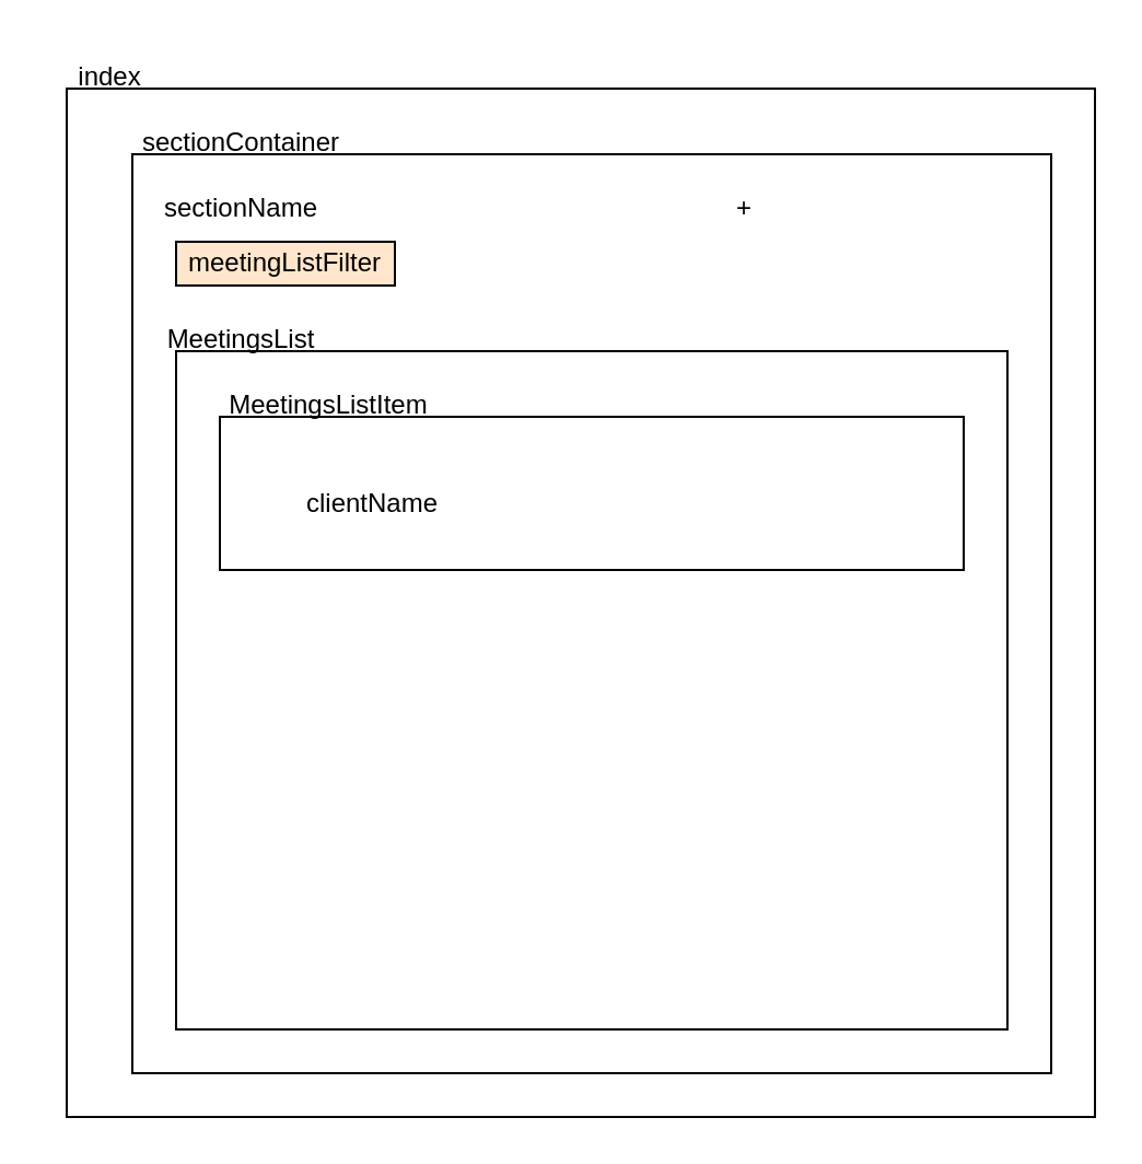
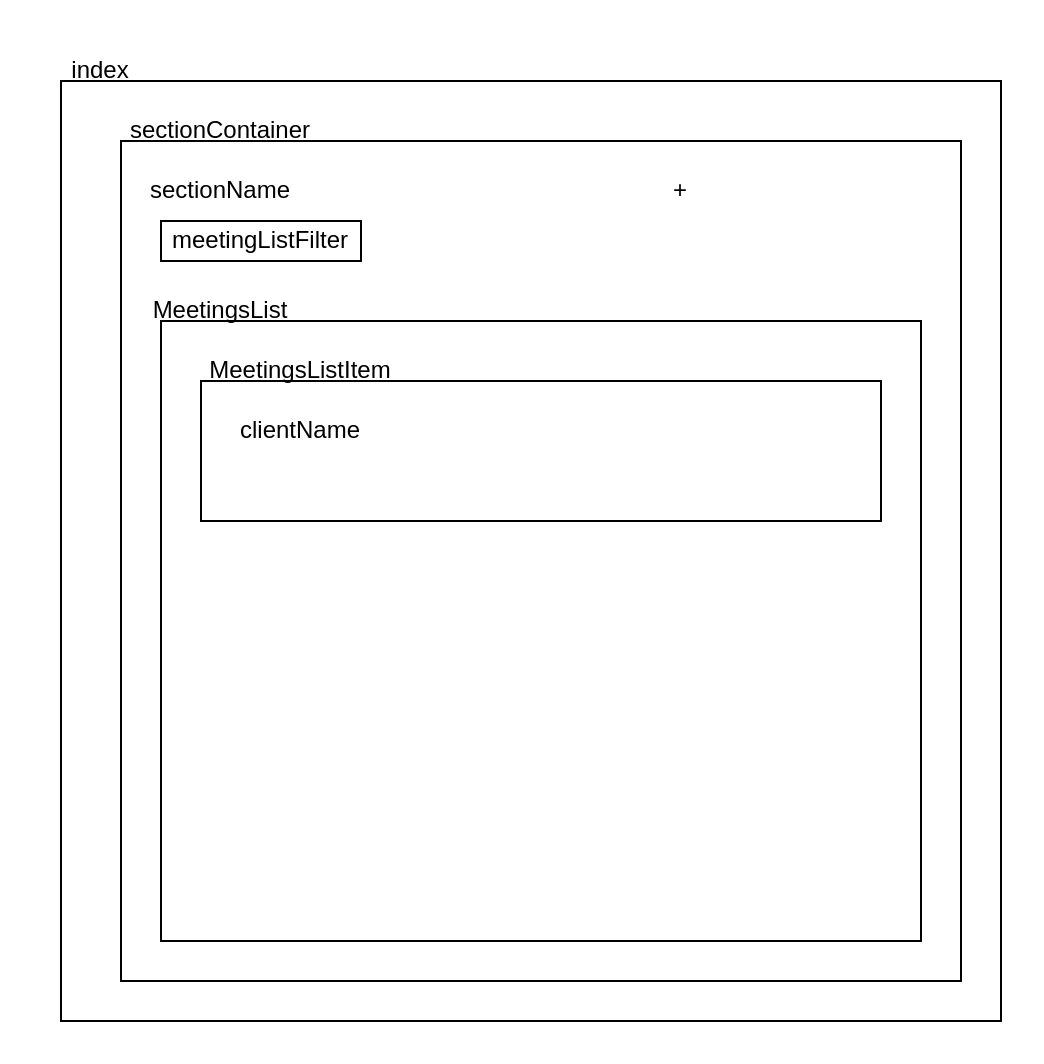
  <mxCell id="0" />
  <mxCell id="1" parent="0" />
  <mxCell id="2" value="" style="whiteSpace=wrap;html=1;aspect=fixed;" vertex="1" parent="1"><mxGeometry x="30" y="40" width="470" height="470" as="geometry" /></mxCell>
  <mxCell id="3" value="index" style="text;html=1;strokeColor=none;fillColor=none;align=center;verticalAlign=middle;whiteSpace=wrap;rounded=0;" vertex="1" parent="1"><mxGeometry x="20" y="20" width="60" height="30" as="geometry" /></mxCell>
  <mxCell id="4" value="" style="whiteSpace=wrap;html=1;aspect=fixed;" vertex="1" parent="1"><mxGeometry x="60" y="70" width="420" height="420" as="geometry" /></mxCell>
  <mxCell id="5" value="sectionContainer" style="text;html=1;strokeColor=none;fillColor=none;align=center;verticalAlign=middle;whiteSpace=wrap;rounded=0;" vertex="1" parent="1"><mxGeometry x="80" width="60" height="30" as="geometry" y="50" /></mxCell>
- <mxCell id="6" value="meetingListFilter" style="rounded=0;whiteSpace=wrap;html=1;fillColor=#ffe6cc;" vertex="1" parent="1"><mxGeometry x="80" y="110" width="100" height="20" as="geometry" /></mxCell>
+ <mxCell id="6" value="meetingListFilter" style="rounded=0;whiteSpace=wrap;html=1;" vertex="1" parent="1"><mxGeometry x="80" y="110" width="100" height="20" as="geometry" /></mxCell>
  <mxCell id="7" value="sectionName" style="text;html=1;strokeColor=none;fillColor=none;align=center;verticalAlign=middle;whiteSpace=wrap;rounded=0;" vertex="1" parent="1"><mxGeometry x="80" y="80" width="60" height="30" as="geometry" /></mxCell>
  <mxCell id="8" value="+" style="text;html=1;strokeColor=none;fillColor=none;align=center;verticalAlign=middle;whiteSpace=wrap;rounded=0;" vertex="1" parent="1"><mxGeometry x="310" y="80" width="60" height="30" as="geometry" /></mxCell>
  <mxCell id="9" value="" style="rounded=0;whiteSpace=wrap;html=1;" vertex="1" parent="1"><mxGeometry x="80" y="160" width="380" height="310" as="geometry" /></mxCell>
  <mxCell id="10" value="MeetingsList" style="text;html=1;strokeColor=none;fillColor=none;align=center;verticalAlign=middle;whiteSpace=wrap;rounded=0;" vertex="1" parent="1"><mxGeometry x="80" y="140" width="60" height="30" as="geometry" /></mxCell>
  <mxCell id="11" value="" style="rounded=0;whiteSpace=wrap;html=1;" vertex="1" parent="1"><mxGeometry x="100" y="190" width="340" height="70" as="geometry" /></mxCell>
  <mxCell id="12" value="MeetingsListItem" style="text;html=1;strokeColor=none;fillColor=none;align=center;verticalAlign=middle;whiteSpace=wrap;rounded=0;" vertex="1" parent="1"><mxGeometry x="90" y="170" width="120" height="30" as="geometry" /></mxCell>
- <mxCell id="13" value="clientName" style="text;html=1;strokeColor=none;fillColor=none;align=center;verticalAlign=middle;whiteSpace=wrap;rounded=0;" vertex="1" parent="1"><mxGeometry x="125" y="215" width="90" height="30" as="geometry" /></mxCell>
+ <mxCell id="13" value="clientName" style="text;html=1;strokeColor=none;fillColor=none;align=center;verticalAlign=middle;whiteSpace=wrap;rounded=0;" vertex="1" parent="1"><mxGeometry x="105" y="200" width="90" height="30" as="geometry" /></mxCell>
